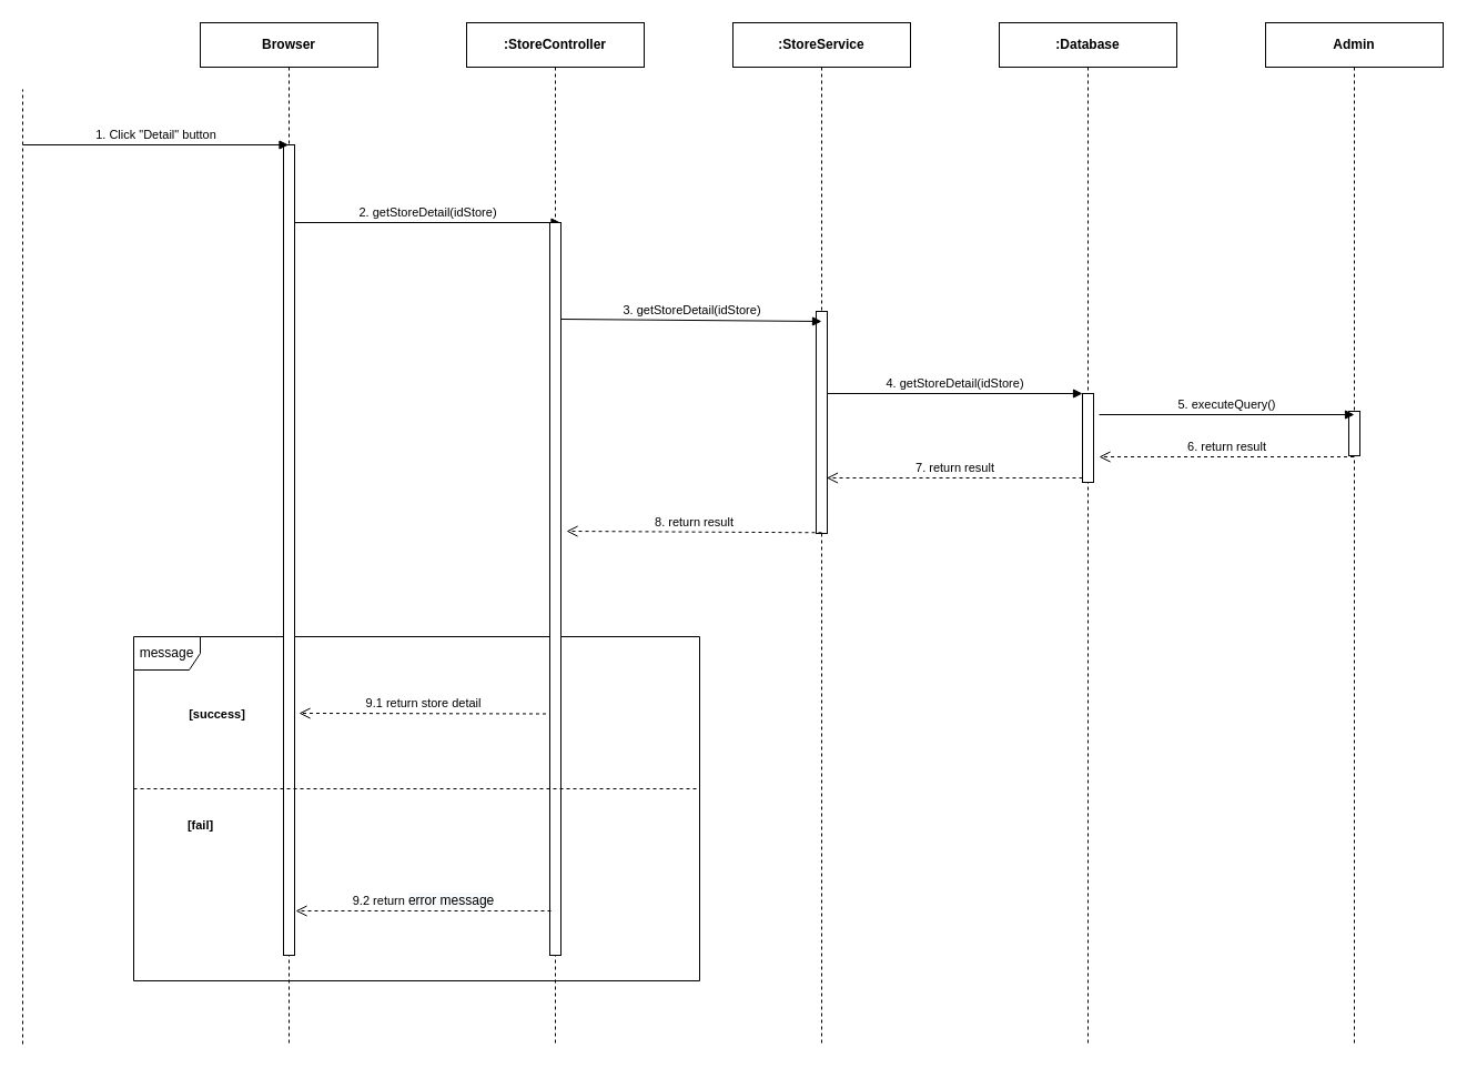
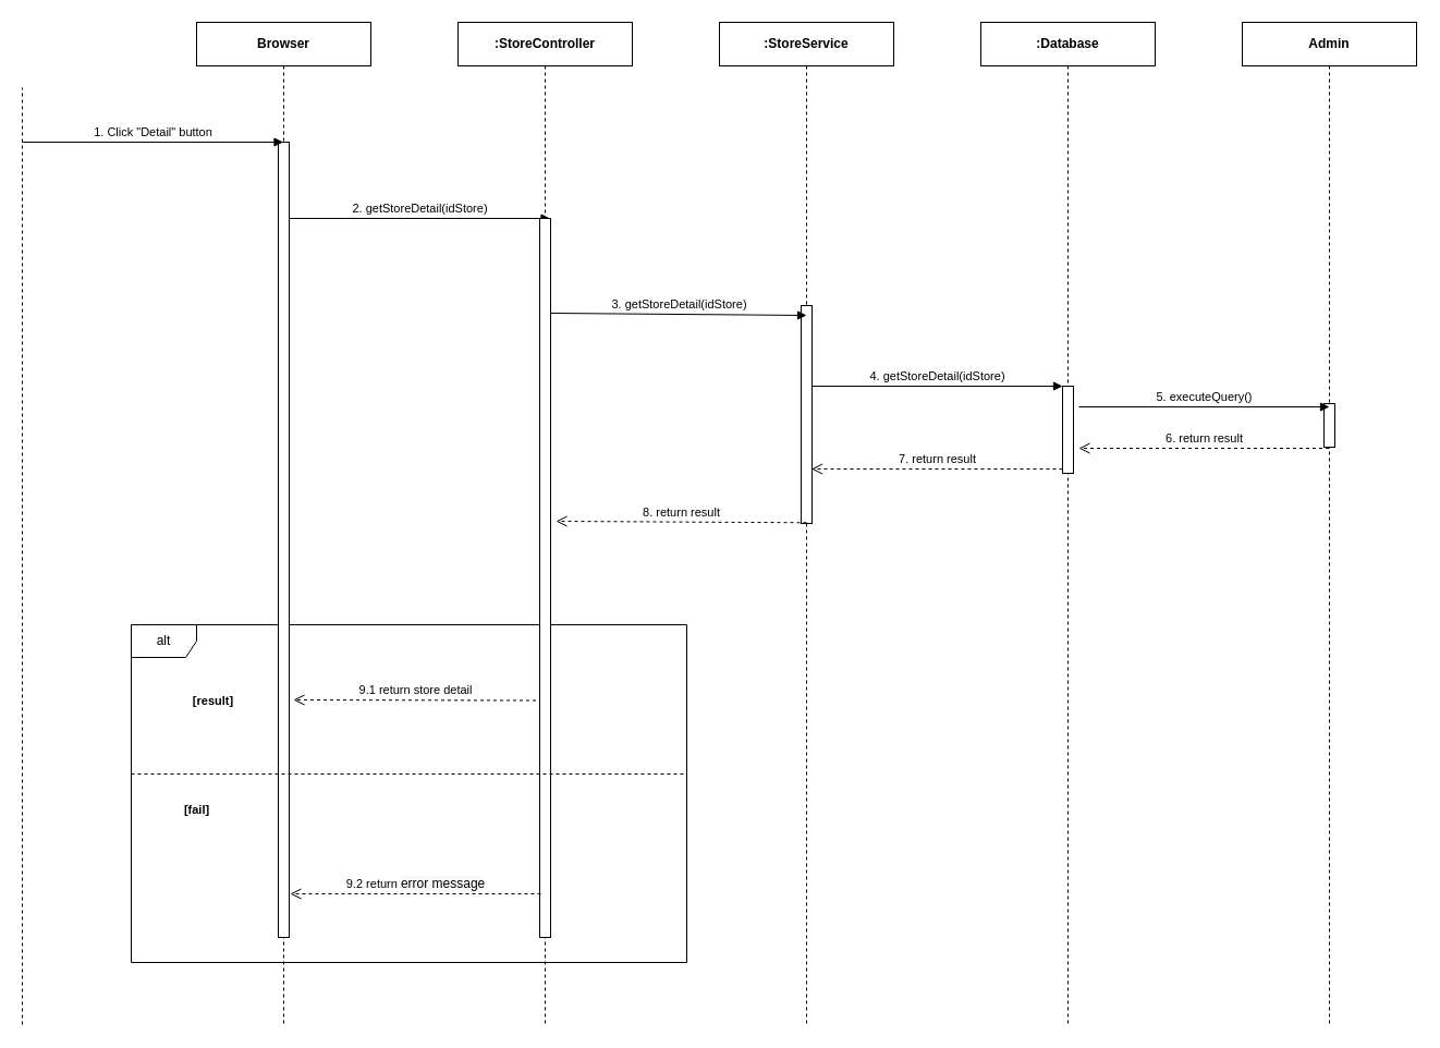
  <mxCell id="0" />
  <mxCell id="1" parent="0" />
- <mxCell id="2" value="message" style="shape=umlFrame;whiteSpace=wrap;html=1;" parent="1" vertex="1"><mxGeometry x="120" y="573" width="510" height="310" as="geometry" /></mxCell>
+ <mxCell id="2" value="alt" style="shape=umlFrame;whiteSpace=wrap;html=1;" parent="1" vertex="1"><mxGeometry x="120" y="573" width="510" height="310" as="geometry" /></mxCell>
  <mxCell id="3" value="&lt;b&gt;Browser&lt;/b&gt;" style="shape=umlLifeline;perimeter=lifelinePerimeter;whiteSpace=wrap;html=1;container=1;collapsible=0;recursiveResize=0;outlineConnect=0;" parent="1" vertex="1"><mxGeometry x="180" y="20" width="160" height="920" as="geometry" /></mxCell>
  <mxCell id="4" value="" style="html=1;points=[];perimeter=orthogonalPerimeter;" parent="3" vertex="1"><mxGeometry x="75" y="110" width="10" height="730" as="geometry" /></mxCell>
  <mxCell id="5" value="&lt;b&gt;:Database&lt;/b&gt;" style="shape=umlLifeline;perimeter=lifelinePerimeter;whiteSpace=wrap;html=1;container=1;collapsible=0;recursiveResize=0;outlineConnect=0;" parent="1" vertex="1"><mxGeometry x="900" y="20" width="160" height="920" as="geometry" /></mxCell>
  <mxCell id="6" value="" style="html=1;points=[];perimeter=orthogonalPerimeter;" parent="5" vertex="1"><mxGeometry x="75" y="334" width="10" height="80" as="geometry" /></mxCell>
  <mxCell id="7" value="&lt;b&gt;:StoreService&lt;/b&gt;" style="shape=umlLifeline;perimeter=lifelinePerimeter;whiteSpace=wrap;html=1;container=1;collapsible=0;recursiveResize=0;outlineConnect=0;" parent="1" vertex="1"><mxGeometry x="660" y="20" width="160" height="920" as="geometry" /></mxCell>
  <mxCell id="8" value="" style="html=1;points=[];perimeter=orthogonalPerimeter;" parent="7" vertex="1"><mxGeometry x="75" y="260" width="10" height="200" as="geometry" /></mxCell>
  <mxCell id="9" value="1. Click &quot;Detail&quot; button" style="html=1;verticalAlign=bottom;endArrow=block;" parent="1" target="3" edge="1"><mxGeometry width="80" relative="1" as="geometry"><mxPoint x="20" y="130" as="sourcePoint" /><mxPoint x="100" y="130" as="targetPoint" /></mxGeometry></mxCell>
  <mxCell id="10" value="2. getStoreDetail(idStore)" style="html=1;verticalAlign=bottom;endArrow=block;" parent="1" edge="1"><mxGeometry width="80" relative="1" as="geometry"><mxPoint x="265" y="200" as="sourcePoint" /><mxPoint x="504.5" y="200" as="targetPoint" /></mxGeometry></mxCell>
  <mxCell id="11" value="3. getStoreDetail(idStore)" style="html=1;verticalAlign=bottom;endArrow=block;" parent="1" edge="1"><mxGeometry relative="1" as="geometry"><mxPoint x="505" y="287" as="sourcePoint" /><mxPoint x="740" y="289" as="targetPoint" /></mxGeometry></mxCell>
  <mxCell id="12" value="4. getStoreDetail(idStore)" style="html=1;verticalAlign=bottom;endArrow=block;entryX=0;entryY=0;" parent="1" target="6" edge="1"><mxGeometry relative="1" as="geometry"><mxPoint x="744.5" y="354" as="sourcePoint" /></mxGeometry></mxCell>
  <mxCell id="13" value="7. return result" style="html=1;verticalAlign=bottom;endArrow=open;dashed=1;endSize=8;exitX=0;exitY=0.95;" parent="1" source="6" edge="1"><mxGeometry relative="1" as="geometry"><mxPoint x="744.5" y="430" as="targetPoint" /></mxGeometry></mxCell>
  <mxCell id="14" value="&lt;b&gt;Admin&lt;/b&gt;" style="shape=umlLifeline;perimeter=lifelinePerimeter;whiteSpace=wrap;html=1;container=1;collapsible=0;recursiveResize=0;outlineConnect=0;" parent="1" vertex="1"><mxGeometry x="1140" y="20" width="160" height="920" as="geometry" /></mxCell>
  <mxCell id="15" value="" style="html=1;points=[];perimeter=orthogonalPerimeter;" parent="14" vertex="1"><mxGeometry x="75" y="350" width="10" height="40" as="geometry" /></mxCell>
  <mxCell id="16" value="5. executeQuery()" style="html=1;verticalAlign=bottom;endArrow=block;" parent="1" edge="1"><mxGeometry relative="1" as="geometry"><mxPoint x="990" y="373" as="sourcePoint" /><mxPoint x="1220" y="373" as="targetPoint" /></mxGeometry></mxCell>
  <mxCell id="17" value="6. return result" style="html=1;verticalAlign=bottom;endArrow=open;dashed=1;endSize=8;" parent="1" source="14" edge="1"><mxGeometry relative="1" as="geometry"><mxPoint x="990" y="411" as="targetPoint" /><mxPoint x="1210.5" y="411" as="sourcePoint" /></mxGeometry></mxCell>
  <mxCell id="18" value="8. return result" style="html=1;verticalAlign=bottom;endArrow=open;dashed=1;endSize=8;" parent="1" edge="1"><mxGeometry relative="1" as="geometry"><mxPoint x="510" y="478" as="targetPoint" /><mxPoint x="740" y="479.29" as="sourcePoint" /></mxGeometry></mxCell>
  <mxCell id="19" value="&lt;b&gt;:StoreController&lt;/b&gt;" style="shape=umlLifeline;perimeter=lifelinePerimeter;whiteSpace=wrap;html=1;container=1;collapsible=0;recursiveResize=0;outlineConnect=0;" parent="1" vertex="1"><mxGeometry x="420" y="20" width="160" height="920" as="geometry" /></mxCell>
  <mxCell id="20" value="" style="html=1;points=[];perimeter=orthogonalPerimeter;" parent="19" vertex="1"><mxGeometry x="75" y="180" width="10" height="660" as="geometry" /></mxCell>
  <mxCell id="21" value="9.1 return store detail" style="html=1;verticalAlign=bottom;endArrow=open;dashed=1;endSize=8;" parent="1" edge="1"><mxGeometry relative="1" as="geometry"><mxPoint x="269" y="642" as="targetPoint" /><mxPoint x="491.5" y="642.5" as="sourcePoint" /></mxGeometry></mxCell>
- <mxCell id="22" value="&lt;span style=&quot;font-size: 11px ; background-color: rgb(255 , 255 , 255)&quot;&gt;&lt;b&gt;[success]&lt;/b&gt;&lt;/span&gt;" style="text;html=1;align=center;verticalAlign=middle;resizable=0;points=[];autosize=1;" parent="1" vertex="1"><mxGeometry x="160" y="633" width="70" height="20" as="geometry" /></mxCell>
+ <mxCell id="22" value="&lt;span style=&quot;font-size: 11px ; background-color: rgb(255 , 255 , 255)&quot;&gt;&lt;b&gt;[result]&lt;/b&gt;&lt;/span&gt;" style="text;html=1;align=center;verticalAlign=middle;resizable=0;points=[];autosize=1;" parent="1" vertex="1"><mxGeometry x="160" y="633" width="70" height="20" as="geometry" /></mxCell>
  <mxCell id="23" value="&lt;span style=&quot;font-size: 11px ; background-color: rgb(255 , 255 , 255)&quot;&gt;&lt;b&gt;[fail]&lt;/b&gt;&lt;/span&gt;" style="text;html=1;align=center;verticalAlign=middle;resizable=0;points=[];autosize=1;" parent="1" vertex="1"><mxGeometry x="160" y="733" width="40" height="20" as="geometry" /></mxCell>
  <mxCell id="24" value="9.2 return&amp;nbsp;&lt;span style=&quot;font-size: 12px ; background-color: rgb(248 , 249 , 250)&quot;&gt;error message&lt;/span&gt;" style="html=1;verticalAlign=bottom;endArrow=open;dashed=1;endSize=8;" parent="1" edge="1"><mxGeometry relative="1" as="geometry"><mxPoint x="496" y="820" as="sourcePoint" /><mxPoint x="266" y="820" as="targetPoint" /></mxGeometry></mxCell>
  <mxCell id="25" value="" style="endArrow=none;dashed=1;html=1;" parent="1" edge="1"><mxGeometry width="50" height="50" relative="1" as="geometry"><mxPoint x="120" y="710" as="sourcePoint" /><mxPoint x="630" y="710" as="targetPoint" /></mxGeometry></mxCell>
  <mxCell id="26" value="" style="endArrow=none;dashed=1;html=1;" parent="1" edge="1"><mxGeometry width="50" height="50" relative="1" as="geometry"><mxPoint x="20" y="940" as="sourcePoint" /><mxPoint x="20" y="80" as="targetPoint" /></mxGeometry></mxCell>
